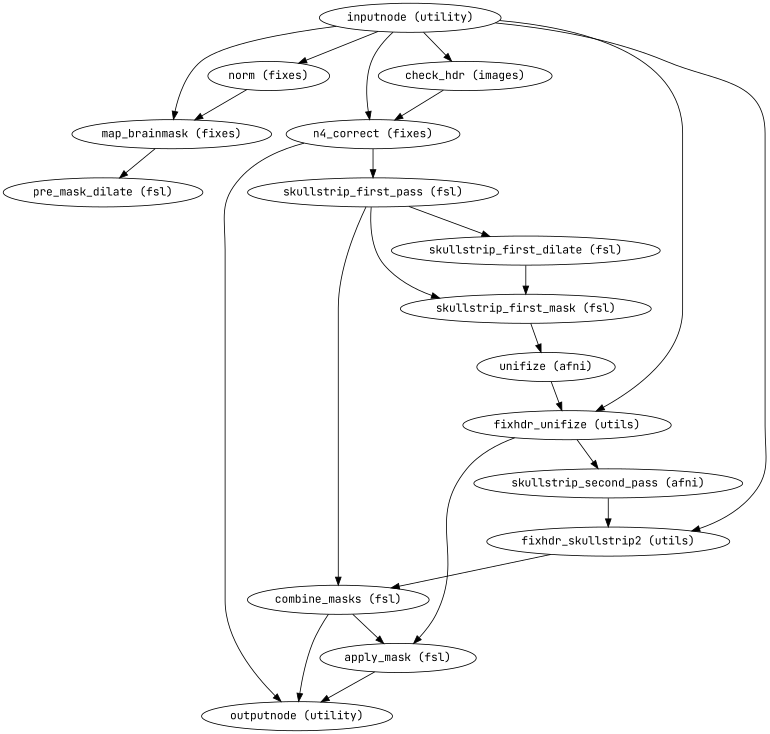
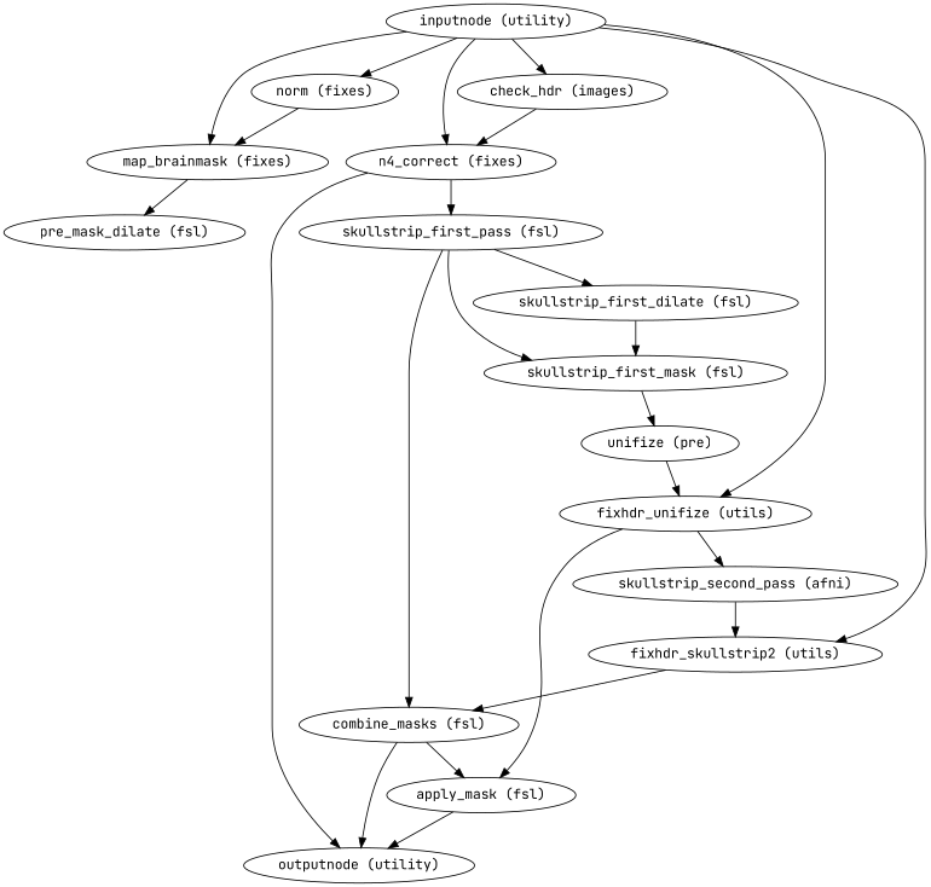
  strict digraph {
    fontname="JetBrains Mono"
    node [fontname="JetBrains Mono"]
    edge [fontname="JetBrains Mono"]
    "inputnode (utility)"
    "map_brainmask (fixes)"
    "norm (fixes)"
    "check_hdr (images)"
    "n4_correct (fixes)"
    "fixhdr_unifize (utils)"
    "fixhdr_skullstrip2 (utils)"
    "pre_mask_dilate (fsl)"
    "skullstrip_first_pass (fsl)"
    "outputnode (utility)"
    "skullstrip_second_pass (afni)"
    "apply_mask (fsl)"
    "combine_masks (fsl)"
    "skullstrip_first_dilate (fsl)"
    "skullstrip_first_mask (fsl)"
-   "unifize (afni)"
+   "unifize (afni)" [label="unifize (pre)"]
    "inputnode (utility)" -> "map_brainmask (fixes)"
    "inputnode (utility)" -> "norm (fixes)"
    "inputnode (utility)" -> "check_hdr (images)"
    "inputnode (utility)" -> "n4_correct (fixes)"
    "inputnode (utility)" -> "fixhdr_unifize (utils)"
    "inputnode (utility)" -> "fixhdr_skullstrip2 (utils)"
    "map_brainmask (fixes)" -> "pre_mask_dilate (fsl)"
    "norm (fixes)" -> "map_brainmask (fixes)"
    "check_hdr (images)" -> "n4_correct (fixes)"
    "n4_correct (fixes)" -> "skullstrip_first_pass (fsl)"
    "n4_correct (fixes)" -> "outputnode (utility)"
    "fixhdr_unifize (utils)" -> "skullstrip_second_pass (afni)"
    "fixhdr_unifize (utils)" -> "apply_mask (fsl)"
    "fixhdr_skullstrip2 (utils)" -> "combine_masks (fsl)"
    "skullstrip_first_pass (fsl)" -> "combine_masks (fsl)"
    "skullstrip_first_pass (fsl)" -> "skullstrip_first_dilate (fsl)"
    "skullstrip_first_pass (fsl)" -> "skullstrip_first_mask (fsl)"
    "skullstrip_second_pass (afni)" -> "fixhdr_skullstrip2 (utils)"
    "apply_mask (fsl)" -> "outputnode (utility)"
    "combine_masks (fsl)" -> "outputnode (utility)"
    "combine_masks (fsl)" -> "apply_mask (fsl)"
    "skullstrip_first_dilate (fsl)" -> "skullstrip_first_mask (fsl)"
    "skullstrip_first_mask (fsl)" -> "unifize (afni)"
    "unifize (afni)" -> "fixhdr_unifize (utils)"
  }
